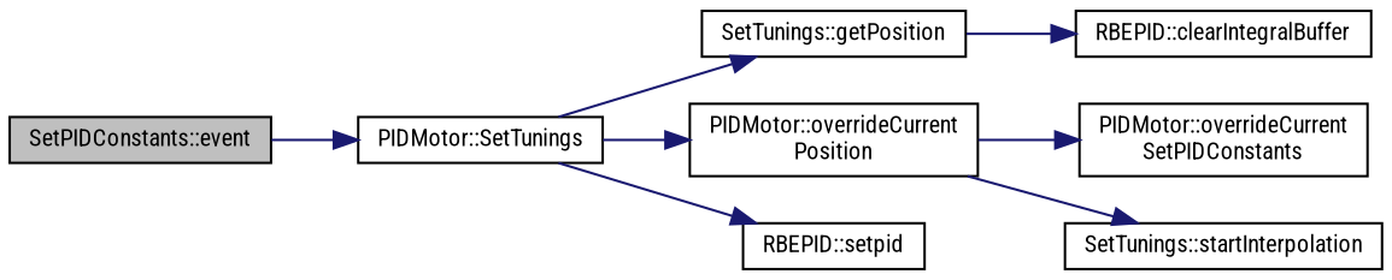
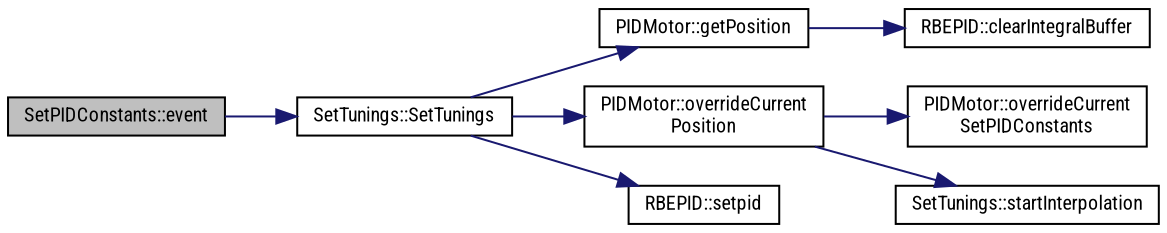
  digraph {
    fontname="Roboto Condensed"
    rankdir=LR
    node [color=black fillcolor=white fontname="Roboto Condensed" fontsize=10 shape=record style=filled]
    edge [color=midnightblue fontname="Roboto Condensed" fontsize=10 labelfontname=Helvetica labelfontsize=10 style=solid]
    n1 [fillcolor=grey75 fontcolor=black height=0.2 label="SetPIDConstants::event" width=0.4]
-   n2 [height=0.2 label="PIDMotor::SetTunings" width=0.4]
-   n3 [height=0.2 label="SetTunings::getPosition" width=0.4]
+   n2 [height=0.2 label="SetTunings::SetTunings" width=0.4]
+   n3 [height=0.2 label="PIDMotor::getPosition" width=0.4]
    n4 [height=0.2 label="PIDMotor::overrideCurrent\lPosition" width=0.4]
    n5 [height=0.2 label="RBEPID::setpid" width=0.4]
    n6 [height=0.2 label="RBEPID::clearIntegralBuffer" width=0.4]
    n7 [height=0.2 label="PIDMotor::overrideCurrent\lSetPIDConstants" width=0.4]
    n8 [height=0.2 label="SetTunings::startInterpolation" width=0.4]
    n1 -> n2
    n2 -> n3
    n2 -> n4
    n2 -> n5
    n3 -> n6
    n4 -> n7
    n4 -> n8
  }
